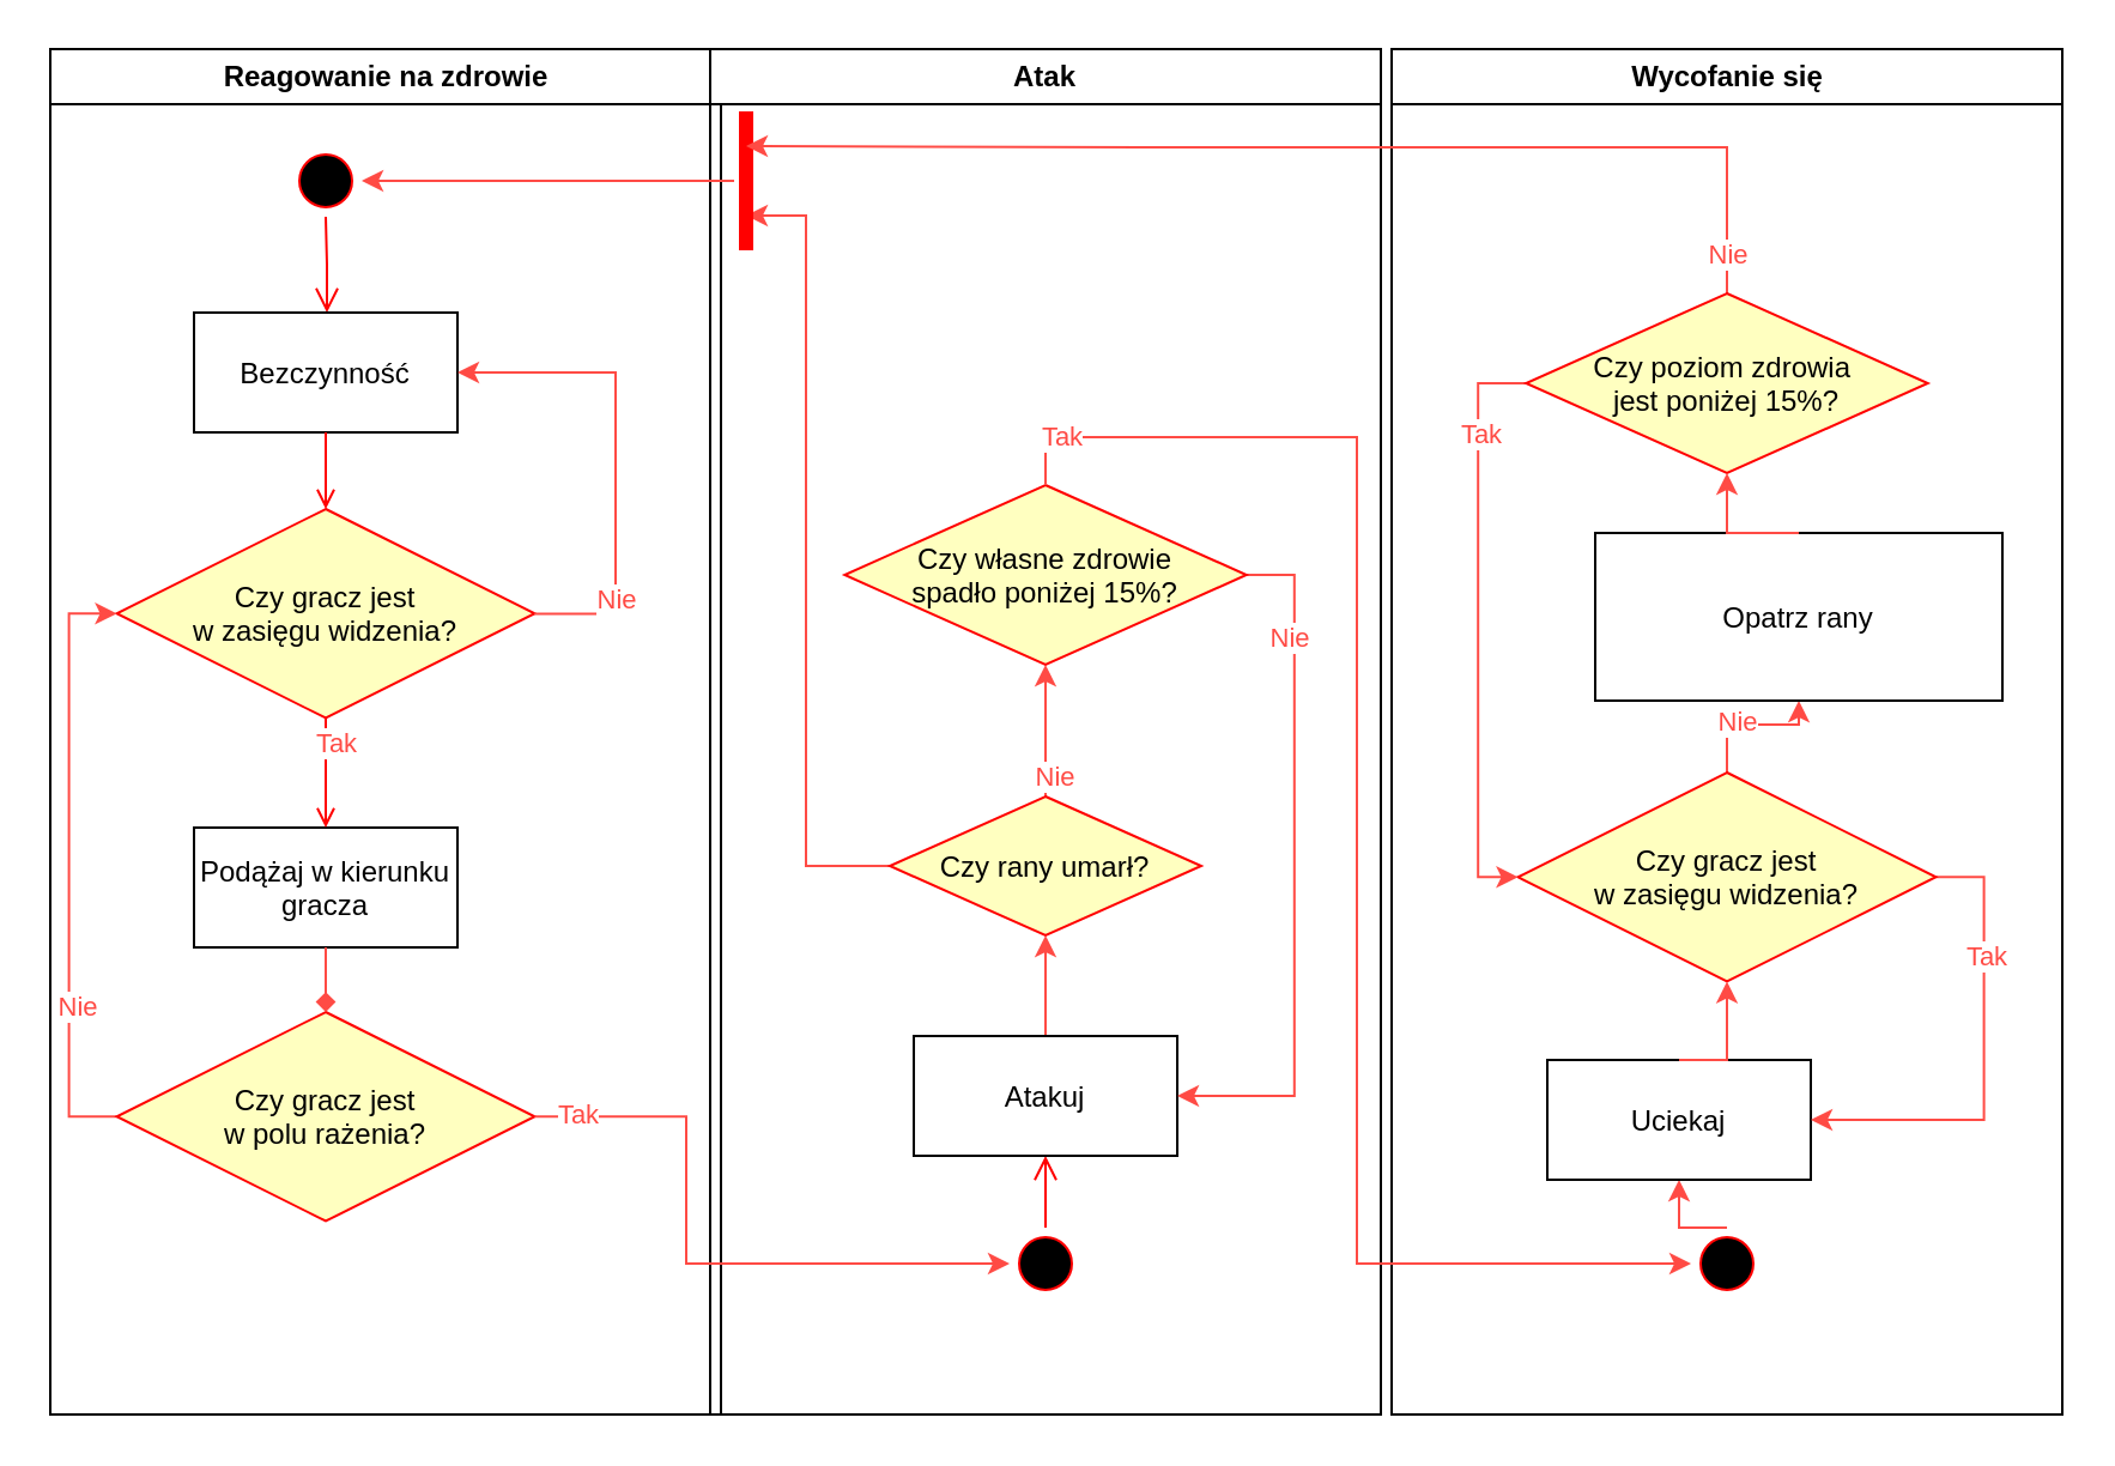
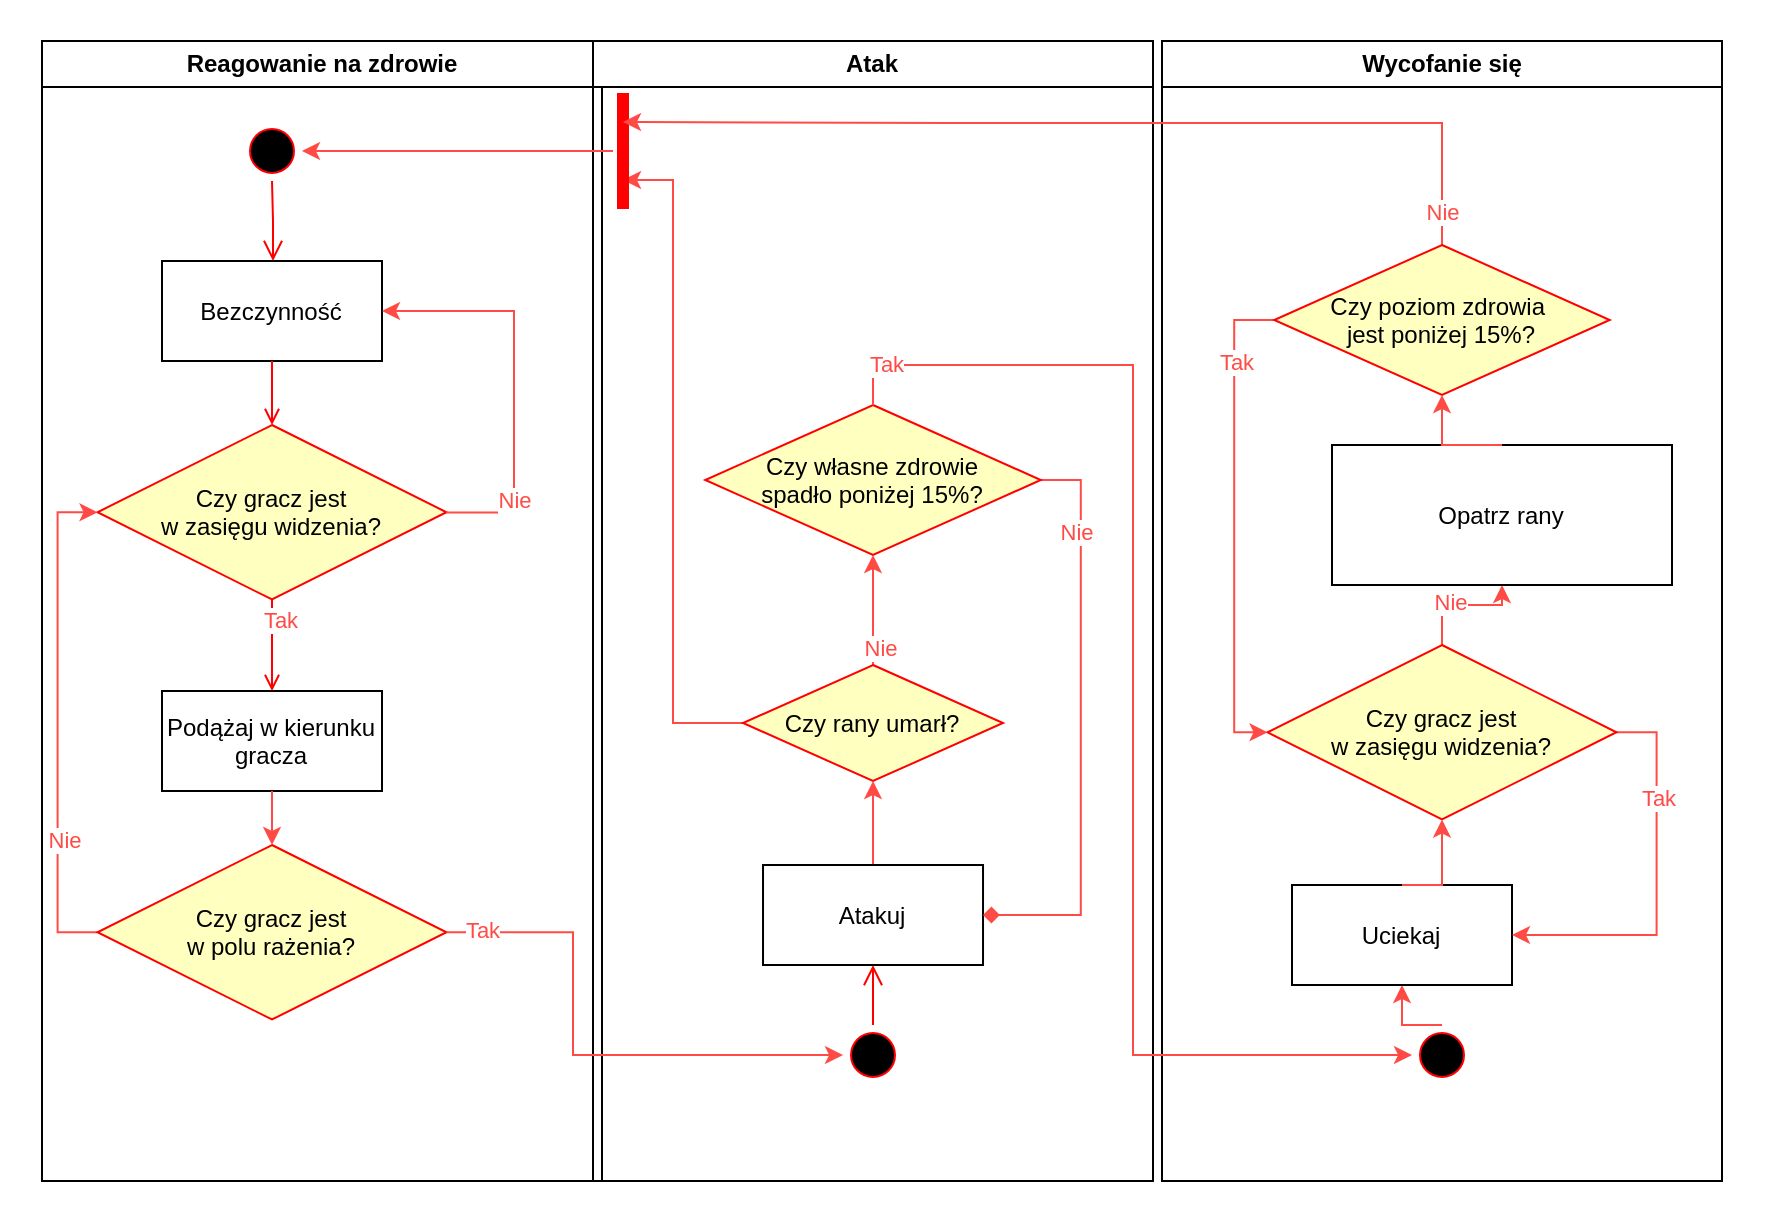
  <mxCell id="0" />
  <mxCell id="1" parent="0" />
  <mxCell id="2" value="Reagowanie na zdrowie" style="swimlane;whiteSpace=wrap" parent="1" vertex="1"><mxGeometry x="20.5" y="20" width="280" height="570" as="geometry" /></mxCell>
  <mxCell id="3" value="" style="ellipse;shape=startState;fillColor=#000000;strokeColor=#ff0000;" parent="2" vertex="1"><mxGeometry x="100" y="40" width="30" height="30" as="geometry" /></mxCell>
  <mxCell id="4" value="" style="edgeStyle=elbowEdgeStyle;elbow=horizontal;verticalAlign=bottom;endArrow=open;endSize=8;strokeColor=#FF0000;endFill=1;rounded=0" parent="2" source="3" target="5" edge="1"><mxGeometry x="100" y="40" as="geometry"><mxPoint x="115" y="110" as="targetPoint" /></mxGeometry></mxCell>
  <mxCell id="5" value="Bezczynność" style="" parent="2" vertex="1"><mxGeometry x="60" y="110" width="110" height="50" as="geometry" /></mxCell>
  <mxCell id="6" value="" style="endArrow=open;strokeColor=#FF0000;endFill=1;rounded=0" parent="2" source="5" target="10" edge="1"><mxGeometry relative="1" as="geometry"><mxPoint x="145.5" y="212" as="targetPoint" /></mxGeometry></mxCell>
  <mxCell id="7" value="Podążaj w kierunku&#10;gracza" style="" parent="2" vertex="1"><mxGeometry x="60" y="325" width="110" height="50" as="geometry" /></mxCell>
  <mxCell id="8" value="" style="endArrow=open;strokeColor=#FF0000;endFill=1;rounded=0;exitX=0.5;exitY=1;exitDx=0;exitDy=0;" parent="2" source="10" target="7" edge="1"><mxGeometry relative="1" as="geometry"><mxPoint x="115" y="270" as="sourcePoint" /></mxGeometry></mxCell>
  <mxCell id="9" value="Tak" style="edgeLabel;html=1;align=center;verticalAlign=middle;resizable=0;points=[];fontColor=#FF4B45;" vertex="1" connectable="0" parent="8"><mxGeometry x="-0.574" y="4" relative="1" as="geometry"><mxPoint as="offset" /></mxGeometry></mxCell>
  <mxCell id="10" value="Czy gracz jest &#10;w zasięgu widzenia?" style="rhombus;fillColor=#ffffc0;strokeColor=#ff0000;rounded=0;" vertex="1" parent="2"><mxGeometry x="27.75" y="192" width="174.5" height="87.25" as="geometry" /></mxCell>
  <mxCell id="11" style="edgeStyle=orthogonalEdgeStyle;rounded=0;orthogonalLoop=1;jettySize=auto;html=1;strokeColor=#FF4B45;entryX=1;entryY=0.5;entryDx=0;entryDy=0;" edge="1" parent="2" source="10" target="5"><mxGeometry relative="1" as="geometry"><mxPoint x="236.5" y="102" as="targetPoint" /><Array as="points"><mxPoint x="236" y="236" /><mxPoint x="236" y="135" /></Array></mxGeometry></mxCell>
  <mxCell id="12" value="Nie" style="edgeLabel;html=1;align=center;verticalAlign=middle;resizable=0;points=[];fontColor=#FF4B45;" vertex="1" connectable="0" parent="11"><mxGeometry x="-0.603" y="1" relative="1" as="geometry"><mxPoint x="1" as="offset" /></mxGeometry></mxCell>
  <mxCell id="13" style="rounded=0;orthogonalLoop=1;jettySize=auto;html=1;exitX=0;exitY=0.5;exitDx=0;exitDy=0;entryX=0;entryY=0.5;entryDx=0;entryDy=0;strokeColor=#FF4B45;fontColor=#FF4B45;jumpStyle=none;elbow=vertical;edgeStyle=orthogonalEdgeStyle;" edge="1" parent="2" source="15" target="10"><mxGeometry relative="1" as="geometry" /></mxCell>
  <mxCell id="14" value="Nie" style="edgeLabel;html=1;align=center;verticalAlign=middle;resizable=0;points=[];fontColor=#FF4B45;" vertex="1" connectable="0" parent="13"><mxGeometry x="-0.469" y="-3" relative="1" as="geometry"><mxPoint as="offset" /></mxGeometry></mxCell>
  <mxCell id="15" value="Czy gracz jest &#10;w polu rażenia?" style="rhombus;fillColor=#ffffc0;strokeColor=#ff0000;" vertex="1" parent="2"><mxGeometry x="27.75" y="402" width="174.5" height="87.25" as="geometry" /></mxCell>
- <mxCell id="16" style="edgeStyle=orthogonalEdgeStyle;rounded=0;orthogonalLoop=1;jettySize=auto;html=1;exitX=0.5;exitY=1;exitDx=0;exitDy=0;entryX=0.5;entryY=0;entryDx=0;entryDy=0;strokeColor=#FF4B45;fontColor=#FF4B45;endArrow=diamond;" edge="1" parent="2" source="7" target="15"><mxGeometry relative="1" as="geometry" /></mxCell>
+ <mxCell id="16" style="edgeStyle=orthogonalEdgeStyle;rounded=0;orthogonalLoop=1;jettySize=auto;html=1;exitX=0.5;exitY=1;exitDx=0;exitDy=0;entryX=0.5;entryY=0;entryDx=0;entryDy=0;strokeColor=#FF4B45;fontColor=#FF4B45;" edge="1" parent="2" source="7" target="15"><mxGeometry relative="1" as="geometry" /></mxCell>
  <mxCell id="17" value="Atak" style="swimlane;whiteSpace=wrap;startSize=23;" parent="1" vertex="1"><mxGeometry x="296" y="20" width="280" height="570" as="geometry"><mxRectangle x="444.5" y="128" width="80" height="23" as="alternateBounds" /></mxGeometry></mxCell>
  <mxCell id="18" value="" style="ellipse;shape=startState;fillColor=#000000;strokeColor=#ff0000;" parent="17" vertex="1"><mxGeometry x="125" y="492" width="30" height="30" as="geometry" /></mxCell>
  <mxCell id="19" value="" style="edgeStyle=elbowEdgeStyle;elbow=horizontal;verticalAlign=bottom;endArrow=open;endSize=8;strokeColor=#FF0000;endFill=1;rounded=0" parent="17" source="18" target="21" edge="1"><mxGeometry x="40" y="20" as="geometry"><mxPoint x="55" y="90" as="targetPoint" /></mxGeometry></mxCell>
  <mxCell id="20" style="edgeStyle=orthogonalEdgeStyle;rounded=0;orthogonalLoop=1;jettySize=auto;html=1;exitX=0.5;exitY=0;exitDx=0;exitDy=0;entryX=0.5;entryY=1;entryDx=0;entryDy=0;strokeColor=#FF4B45;fontColor=#FF4B45;" edge="1" parent="17" source="21" target="25"><mxGeometry relative="1" as="geometry" /></mxCell>
  <mxCell id="21" value="Atakuj" style="" parent="17" vertex="1"><mxGeometry x="85.01" y="412" width="110" height="50" as="geometry" /></mxCell>
  <mxCell id="22" style="edgeStyle=orthogonalEdgeStyle;rounded=0;orthogonalLoop=1;jettySize=auto;html=1;exitX=0.5;exitY=0;exitDx=0;exitDy=0;entryX=0.5;entryY=1;entryDx=0;entryDy=0;strokeColor=#FF4B45;fontColor=#FF4B45;" edge="1" parent="17" source="25" target="28"><mxGeometry relative="1" as="geometry"><Array as="points"><mxPoint x="140" y="292" /><mxPoint x="140" y="292" /></Array></mxGeometry></mxCell>
  <mxCell id="23" value="Nie" style="edgeLabel;html=1;align=center;verticalAlign=middle;resizable=0;points=[];fontColor=#FF4B45;" vertex="1" connectable="0" parent="22"><mxGeometry x="-0.718" y="-3" relative="1" as="geometry"><mxPoint as="offset" /></mxGeometry></mxCell>
  <mxCell id="24" style="edgeStyle=orthogonalEdgeStyle;rounded=0;orthogonalLoop=1;jettySize=auto;html=1;exitX=0;exitY=0.5;exitDx=0;exitDy=0;entryX=0.75;entryY=0.5;entryDx=0;entryDy=0;entryPerimeter=0;strokeColor=#FF4B45;fontColor=#FF4B45;" edge="1" parent="17" source="25" target="29"><mxGeometry relative="1" as="geometry"><Array as="points"><mxPoint x="40" y="341" /><mxPoint x="40" y="70" /></Array></mxGeometry></mxCell>
  <mxCell id="25" value="Czy rany umarł?" style="rhombus;fillColor=#ffffc0;strokeColor=#ff0000;" vertex="1" parent="17"><mxGeometry x="75.01" y="312" width="130" height="58" as="geometry" /></mxCell>
- <mxCell id="26" style="edgeStyle=orthogonalEdgeStyle;rounded=0;orthogonalLoop=1;jettySize=auto;html=1;entryX=1;entryY=0.5;entryDx=0;entryDy=0;strokeColor=#FF4B45;fontColor=#FF4B45;exitX=1;exitY=0.5;exitDx=0;exitDy=0;" edge="1" parent="17" source="28" target="21"><mxGeometry relative="1" as="geometry" /></mxCell>
+ <mxCell id="26" style="edgeStyle=orthogonalEdgeStyle;rounded=0;orthogonalLoop=1;jettySize=auto;html=1;entryX=1;entryY=0.5;entryDx=0;entryDy=0;strokeColor=#FF4B45;fontColor=#FF4B45;exitX=1;exitY=0.5;exitDx=0;exitDy=0;endArrow=diamond;" edge="1" parent="17" source="28" target="21"><mxGeometry relative="1" as="geometry" /></mxCell>
  <mxCell id="27" value="Nie" style="edgeLabel;html=1;align=center;verticalAlign=middle;resizable=0;points=[];fontColor=#FF4B45;" vertex="1" connectable="0" parent="26"><mxGeometry x="-0.678" y="-2" relative="1" as="geometry"><mxPoint as="offset" /></mxGeometry></mxCell>
  <mxCell id="28" value="Czy własne zdrowie &#10;spadło poniżej 15%?" style="rhombus;fillColor=#ffffc0;strokeColor=#ff0000;" vertex="1" parent="17"><mxGeometry x="56.13" y="182" width="167.75" height="75" as="geometry" /></mxCell>
  <mxCell id="29" value="" style="shape=line;html=1;strokeWidth=6;strokeColor=#ff0000;fontColor=#FF4B45;direction=south;" vertex="1" parent="17"><mxGeometry x="10.0" y="26" width="10" height="58" as="geometry" /></mxCell>
  <mxCell id="30" value="Wycofanie się" style="swimlane;whiteSpace=wrap" parent="1" vertex="1"><mxGeometry x="580.5" y="20" width="280" height="570" as="geometry" /></mxCell>
  <mxCell id="31" style="edgeStyle=orthogonalEdgeStyle;rounded=0;orthogonalLoop=1;jettySize=auto;html=1;exitX=0.5;exitY=0;exitDx=0;exitDy=0;entryX=0.5;entryY=1;entryDx=0;entryDy=0;strokeColor=#FF4B45;fontColor=#FF4B45;" edge="1" parent="30" source="32" target="33"><mxGeometry relative="1" as="geometry" /></mxCell>
  <mxCell id="32" value="" style="ellipse;shape=startState;fillColor=#000000;strokeColor=#ff0000;" vertex="1" parent="30"><mxGeometry x="125" y="492" width="30" height="30" as="geometry" /></mxCell>
  <mxCell id="33" value="Uciekaj" style="" vertex="1" parent="30"><mxGeometry x="65" y="422" width="110" height="50" as="geometry" /></mxCell>
  <mxCell id="34" style="edgeStyle=orthogonalEdgeStyle;rounded=0;orthogonalLoop=1;jettySize=auto;html=1;exitX=1;exitY=0.5;exitDx=0;exitDy=0;entryX=1;entryY=0.5;entryDx=0;entryDy=0;strokeColor=#FF4B45;fontColor=#FF4B45;" edge="1" parent="30" source="38" target="33"><mxGeometry relative="1" as="geometry" /></mxCell>
  <mxCell id="35" value="Tak" style="edgeLabel;html=1;align=center;verticalAlign=middle;resizable=0;points=[];fontColor=#FF4B45;" vertex="1" connectable="0" parent="34"><mxGeometry x="-0.454" y="1" relative="1" as="geometry"><mxPoint as="offset" /></mxGeometry></mxCell>
  <mxCell id="36" style="edgeStyle=orthogonalEdgeStyle;rounded=0;orthogonalLoop=1;jettySize=auto;html=1;exitX=0.5;exitY=0;exitDx=0;exitDy=0;entryX=0.5;entryY=1;entryDx=0;entryDy=0;strokeColor=#FF4B45;fontColor=#FF4B45;exitPerimeter=0;" edge="1" parent="30" source="38" target="40"><mxGeometry relative="1" as="geometry"><Array as="points" /></mxGeometry></mxCell>
  <mxCell id="37" value="Nie" style="edgeLabel;html=1;align=center;verticalAlign=middle;resizable=0;points=[];fontColor=#FF4B45;" vertex="1" connectable="0" parent="36"><mxGeometry x="-0.24" y="2" relative="1" as="geometry"><mxPoint x="1" as="offset" /></mxGeometry></mxCell>
  <mxCell id="38" value="Czy gracz jest &#10;w zasięgu widzenia?" style="rhombus;fillColor=#ffffc0;strokeColor=#ff0000;" vertex="1" parent="30"><mxGeometry x="52.75" y="302" width="174.5" height="87.25" as="geometry" /></mxCell>
  <mxCell id="39" style="edgeStyle=orthogonalEdgeStyle;rounded=0;orthogonalLoop=1;jettySize=auto;html=1;exitX=0.5;exitY=0;exitDx=0;exitDy=0;strokeColor=#FF4B45;fontColor=#FF4B45;entryX=0.5;entryY=1;entryDx=0;entryDy=0;" edge="1" parent="30" source="33" target="38"><mxGeometry relative="1" as="geometry" /></mxCell>
  <mxCell id="40" value="Opatrz rany" style="" vertex="1" parent="30"><mxGeometry x="85" y="202" width="170" height="70" as="geometry" /></mxCell>
  <mxCell id="41" style="edgeStyle=orthogonalEdgeStyle;rounded=0;orthogonalLoop=1;jettySize=auto;html=1;exitX=1;exitY=0.5;exitDx=0;exitDy=0;entryX=0;entryY=0.5;entryDx=0;entryDy=0;strokeColor=#FF4B45;fontColor=#FF4B45;" edge="1" parent="1" source="15" target="18"><mxGeometry relative="1" as="geometry"><Array as="points"><mxPoint x="286" y="466" /><mxPoint x="286" y="527" /></Array></mxGeometry></mxCell>
  <mxCell id="42" value="Tak" style="edgeLabel;html=1;align=center;verticalAlign=middle;resizable=0;points=[];fontColor=#FF4B45;" vertex="1" connectable="0" parent="41"><mxGeometry x="-0.859" y="1" relative="1" as="geometry"><mxPoint as="offset" /></mxGeometry></mxCell>
  <mxCell id="43" style="edgeStyle=orthogonalEdgeStyle;rounded=0;orthogonalLoop=1;jettySize=auto;html=1;exitX=0.5;exitY=0;exitDx=0;exitDy=0;entryX=0;entryY=0.5;entryDx=0;entryDy=0;strokeColor=#FF4B45;fontColor=#FF4B45;" edge="1" parent="1" source="28" target="32"><mxGeometry relative="1" as="geometry"><Array as="points"><mxPoint x="436" y="182" /><mxPoint x="566" y="182" /><mxPoint x="566" y="527" /></Array></mxGeometry></mxCell>
  <mxCell id="44" value="Tak" style="edgeLabel;html=1;align=center;verticalAlign=middle;resizable=0;points=[];fontColor=#FF4B45;" vertex="1" connectable="0" parent="43"><mxGeometry x="-0.915" y="1" relative="1" as="geometry"><mxPoint as="offset" /></mxGeometry></mxCell>
  <mxCell id="45" style="edgeStyle=orthogonalEdgeStyle;rounded=0;orthogonalLoop=1;jettySize=auto;html=1;exitX=0;exitY=0.5;exitDx=0;exitDy=0;entryX=0;entryY=0.5;entryDx=0;entryDy=0;strokeColor=#FF4B45;fontColor=#FF4B45;" edge="1" parent="1" source="49" target="38"><mxGeometry relative="1" as="geometry" /></mxCell>
  <mxCell id="46" value="Tak" style="edgeLabel;html=1;align=center;verticalAlign=middle;resizable=0;points=[];fontColor=#FF4B45;" vertex="1" connectable="0" parent="45"><mxGeometry x="-0.666" y="1" relative="1" as="geometry"><mxPoint as="offset" /></mxGeometry></mxCell>
  <mxCell id="47" style="edgeStyle=orthogonalEdgeStyle;rounded=0;orthogonalLoop=1;jettySize=auto;html=1;exitX=0.5;exitY=0;exitDx=0;exitDy=0;entryX=0.25;entryY=0.5;entryDx=0;entryDy=0;strokeColor=#FF4B45;fontColor=#FF4B45;entryPerimeter=0;" edge="1" parent="1" source="49" target="29"><mxGeometry relative="1" as="geometry"><Array as="points"><mxPoint x="721" y="61" /><mxPoint x="476" y="61" /></Array></mxGeometry></mxCell>
  <mxCell id="48" value="Nie" style="edgeLabel;html=1;align=center;verticalAlign=middle;resizable=0;points=[];fontColor=#FF4B45;" vertex="1" connectable="0" parent="47"><mxGeometry x="-0.927" relative="1" as="geometry"><mxPoint as="offset" /></mxGeometry></mxCell>
  <mxCell id="49" value="Czy poziom zdrowia &#10;jest poniżej 15%?" style="rhombus;fillColor=#ffffc0;strokeColor=#ff0000;" vertex="1" parent="1"><mxGeometry x="636.62" y="122" width="167.75" height="75" as="geometry" /></mxCell>
  <mxCell id="50" style="edgeStyle=orthogonalEdgeStyle;rounded=0;orthogonalLoop=1;jettySize=auto;html=1;exitX=0.5;exitY=0;exitDx=0;exitDy=0;entryX=0.5;entryY=1;entryDx=0;entryDy=0;strokeColor=#FF4B45;fontColor=#FF4B45;" edge="1" parent="1" source="40" target="49"><mxGeometry relative="1" as="geometry" /></mxCell>
  <mxCell id="51" style="edgeStyle=orthogonalEdgeStyle;rounded=0;orthogonalLoop=1;jettySize=auto;html=1;entryX=1;entryY=0.5;entryDx=0;entryDy=0;strokeColor=#FF4B45;fontColor=#FF4B45;" edge="1" parent="1" source="29" target="3"><mxGeometry relative="1" as="geometry" /></mxCell>
